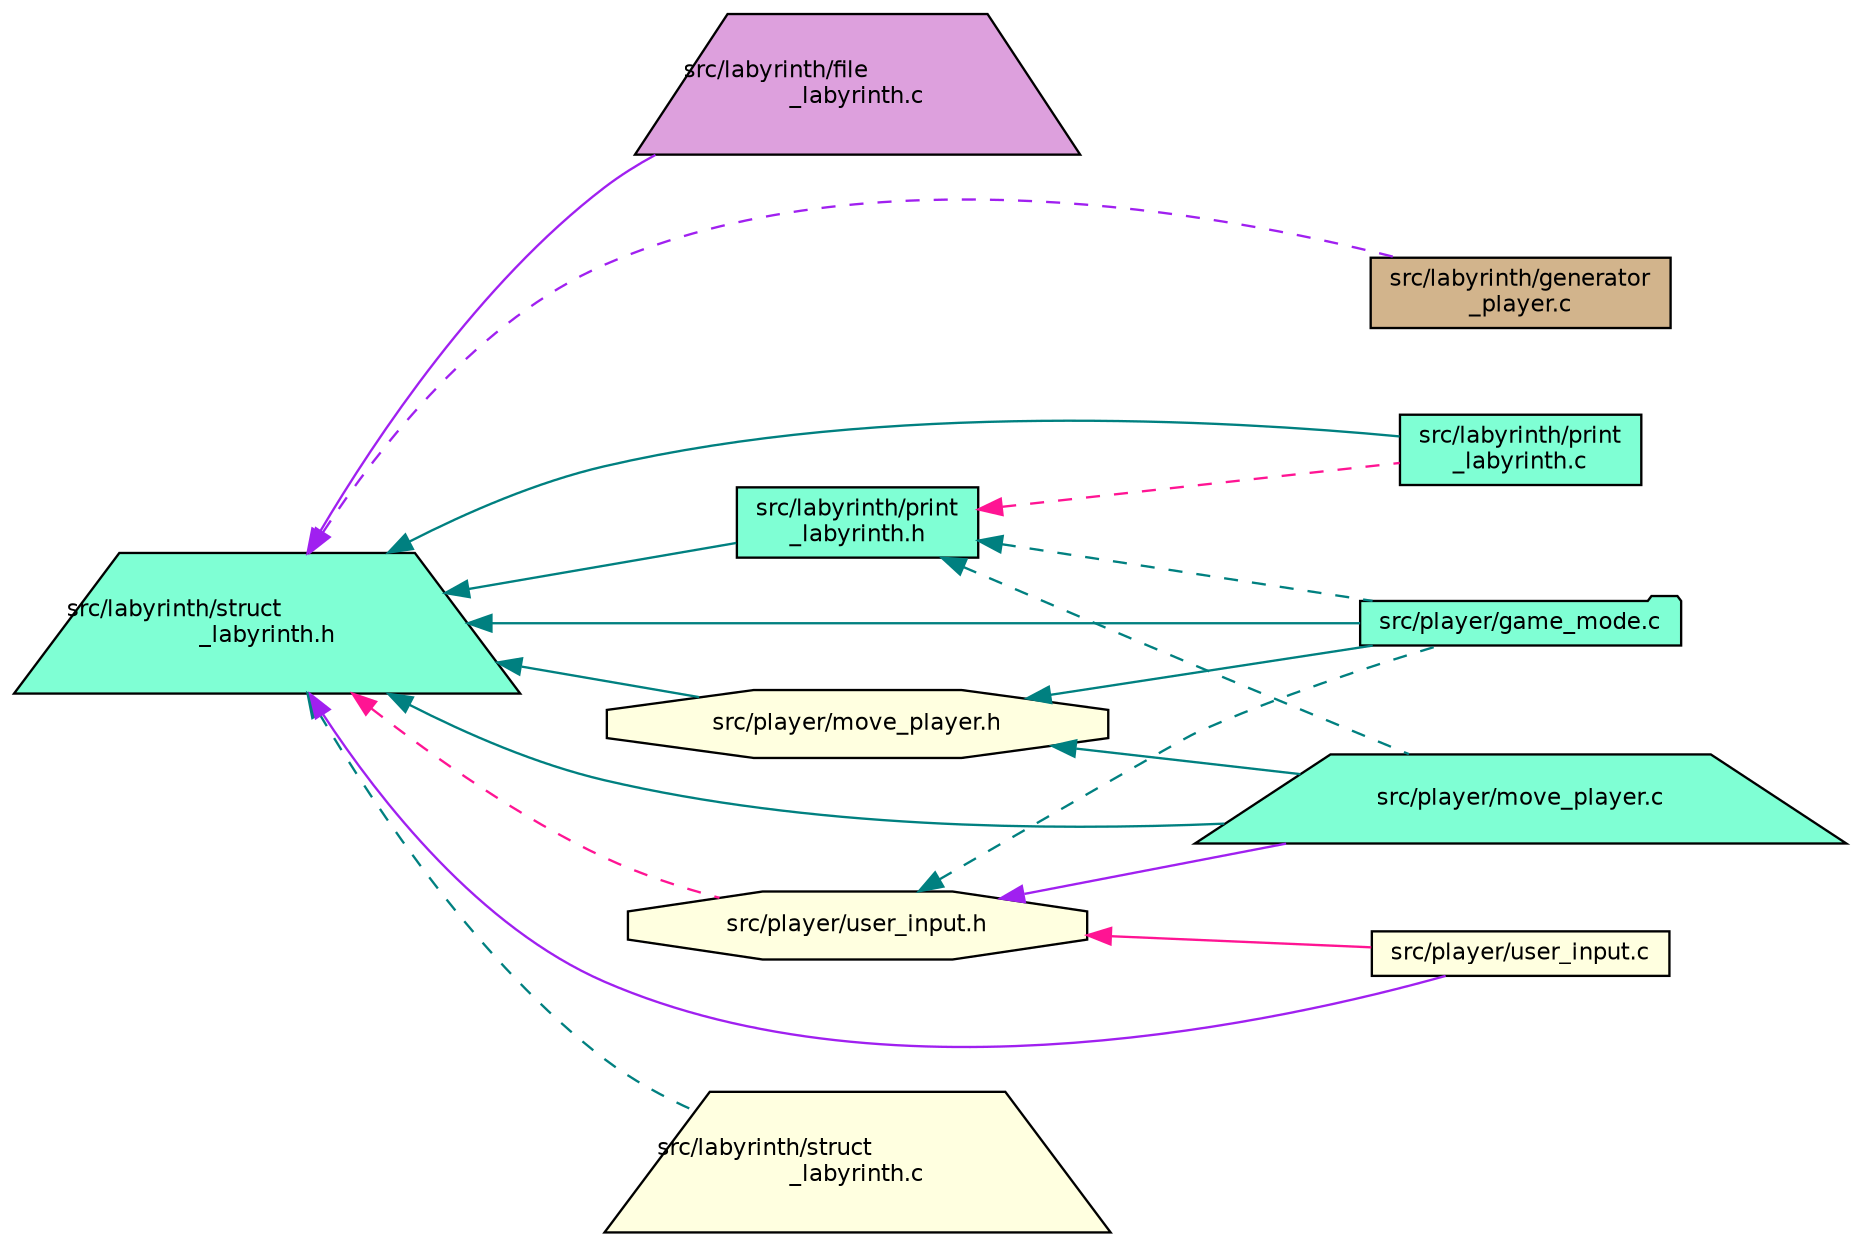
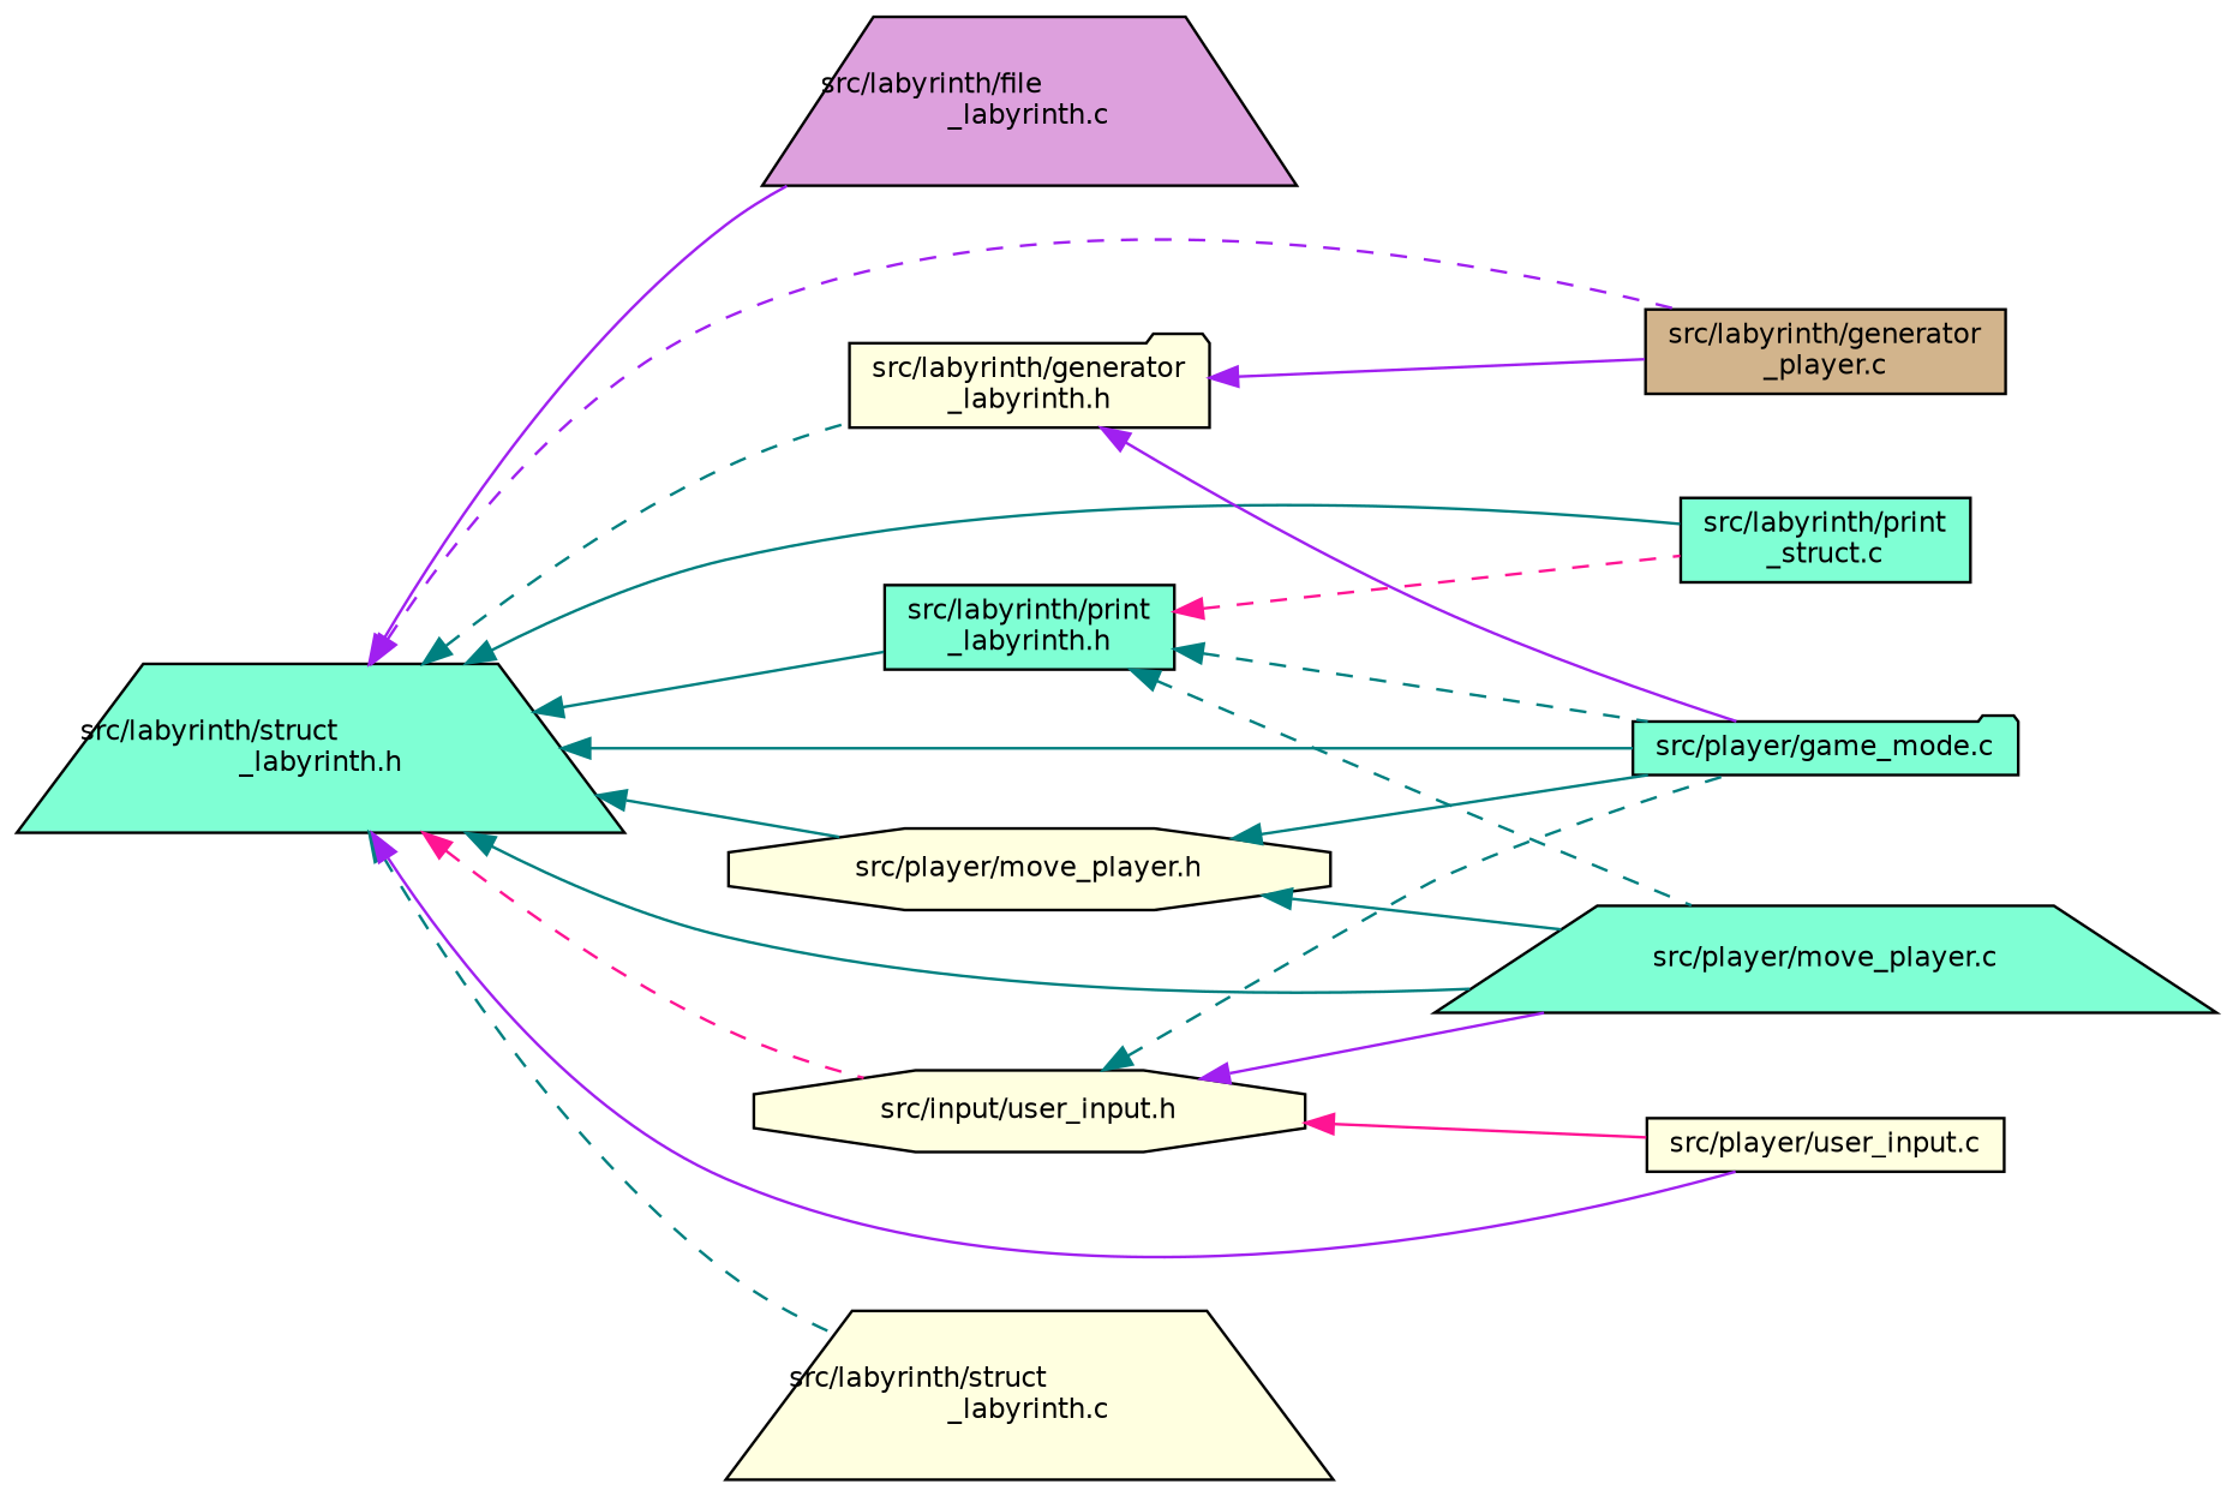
  digraph {
    rankdir=LR
    node [color=black fillcolor=aquamarine fontname=Helvetica fontsize=10 shape=trapezium style=filled]
    edge [color=teal dir=back fontname=Helvetica fontsize=10 labelfontname=Helvetica labelfontsize=10 style=solid]
    n1 [fontcolor=black height=0.2 label="src/labyrinth/struct\l_labyrinth.h" width=0.4]
    n2 [fillcolor=plum height=0.2 label="src/labyrinth/file\l_labyrinth.c" width=0.4]
    n3 [height=0.2 label="src/player/game_mode.c" shape=folder width=0.4]
+   n4 [fillcolor=lightyellow height=0.2 label="src/labyrinth/generator\l_labyrinth.h" shape=folder width=0.4]
    n5 [fillcolor=tan height=0.2 label="src/labyrinth/generator\l_player.c" shape=box width=0.4]
    n6 [height=0.2 label="src/labyrinth/print\l_labyrinth.h" shape=box width=0.4]
-   n7 [height=0.2 label="src/labyrinth/print\l_labyrinth.c" shape=box width=0.4]
+   n7 [height=0.2 label="src/labyrinth/print\l_struct.c" shape=box width=0.4]
    n8 [height=0.2 label="src/player/move_player.c" width=0.4]
    n9 [fillcolor=lightyellow height=0.2 label="src/labyrinth/struct\l_labyrinth.c" width=0.4]
-   n10 [fillcolor=lightyellow height=0.2 label="src/player/user_input.h" shape=octagon width=0.4]
+   n10 [fillcolor=lightyellow height=0.2 label="src/input/user_input.h" shape=octagon width=0.4]
    n11 [fillcolor=lightyellow height=0.2 label="src/player/user_input.c" shape=box width=0.4]
    n12 [fillcolor=lightyellow height=0.2 label="src/player/move_player.h" shape=octagon width=0.4]
    n1 -> n2 [color=purple]
    n1 -> n3
+   n1 -> n4 [style=dashed]
    n1 -> n5 [color=purple style=dashed]
    n1 -> n6
    n1 -> n7
    n1 -> n8
    n1 -> n9 [style=dashed]
    n1 -> n10 [color=deeppink style=dashed]
    n1 -> n11 [color=purple]
    n1 -> n12
+   n4 -> n3 [color=purple]
+   n4 -> n5 [color=purple]
    n6 -> n3 [style=dashed]
    n6 -> n7 [color=deeppink style=dashed]
    n6 -> n8 [style=dashed]
    n10 -> n3 [style=dashed]
    n10 -> n8 [color=purple]
    n10 -> n11 [color=deeppink]
    n12 -> n3
    n12 -> n8
  }
